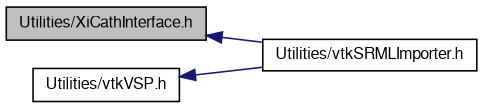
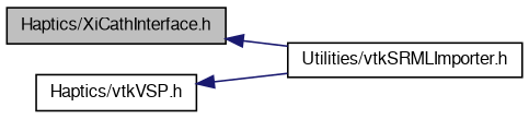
  digraph {
    rankdir=LR
    node [color=black fontname=FreeSans fontsize=10 shape=record]
    edge [color=midnightblue dir=back fontname=FreeSans fontsize=10 labelfontname=FreeSans labelfontsize=10 style=solid]
-   n1 [fillcolor=grey75 fontcolor=black height=0.2 label="Utilities/XiCathInterface.h" style=filled width=0.4]
+   n1 [fillcolor=grey75 fontcolor=black height=0.2 label="Haptics/XiCathInterface.h" style=filled width=0.4]
    n2 [height=0.2 label="Utilities/vtkSRMLImporter.h" width=0.4]
-   n3 [height=0.2 label="Utilities/vtkVSP.h" width=0.4]
+   n3 [height=0.2 label="Haptics/vtkVSP.h" width=0.4]
    n1 -> n2
    n3 -> n2
  }
